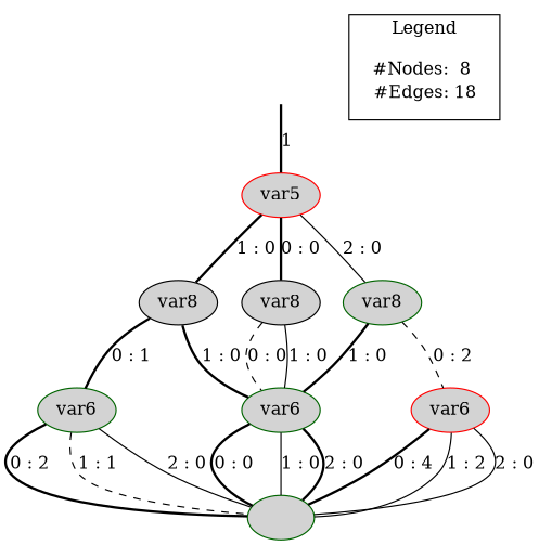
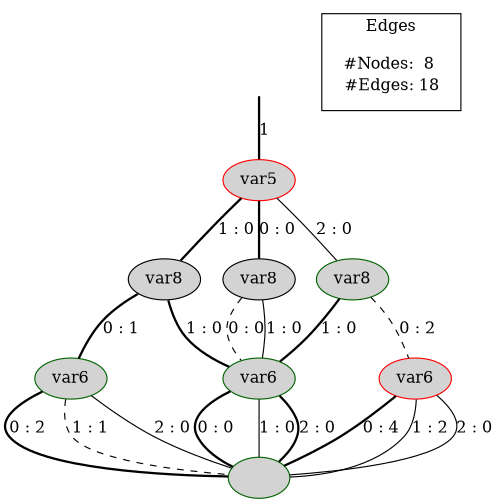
  digraph {
    node [fillcolor=lightgrey style=filled color=darkgreen]
    edge [arrowhead=none style=bold]
    n1 [label=" "]
    n2 [label=var6]
    n3 [label=var6]
    n4 [label=var6 color=red]
    n5 [label=var8 color=black]
    n6 [label=var8 color=black]
    n7 [label=var8]
    n8 [label=var5 color=red]
    n9 [label=<<table border="0" cellpadding="2" cellspacing="0" cellborder="0">  <tr><td align="right" port="i1">#Nodes:</td><td>8</td></tr>  <tr><td align="right" port="i2">#Edges:</td><td>18</td></tr>  </table>> shape=plaintext fillcolor="" style="" color=""]
    dummy [style=invis fillcolor="" color=""]
    subgraph sub_1 {
      rank=same
      n1
    }
    subgraph sub_2 {
      rank=same
      n2
      n3
      n4
    }
    subgraph sub_3 {
      rank=same
      n5
      n6
      n7
    }
    subgraph sub_4 {
      rank=same
      n8
    }
    subgraph cluster_5 {
-     label=Legend
+     label=Edges
      n9
    }
    n2 -> n1 [label="0 : 0"]
    n2 -> n1 [label="1 : 0" style=solid]
    n2 -> n1 [label="2 : 0"]
    n3 -> n1 [label="0 : 2"]
    n3 -> n1 [label="1 : 1" style=dashed]
    n3 -> n1 [label="2 : 0" style=solid]
    n4 -> n1 [label="0 : 4"]
    n4 -> n1 [label="1 : 2" style=solid]
    n4 -> n1 [label="2 : 0" style=solid]
    n5 -> n2 [label="0 : 0" style=dashed]
    n5 -> n2 [label="1 : 0" style=solid]
    n6 -> n2 [label="1 : 0"]
    n6 -> n3 [label="0 : 1"]
    n7 -> n2 [label="1 : 0"]
    n7 -> n4 [label="0 : 2" style=dashed]
    n8 -> n5 [label="0 : 0"]
    n8 -> n6 [label="1 : 0"]
    n8 -> n7 [label="2 : 0" style=solid]
    dummy -> n8 [label=1]
  }
